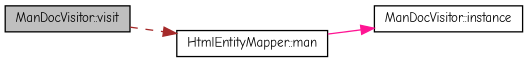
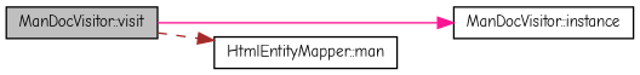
  digraph {
    fontname="Comic Neue"
    rankdir=LR
    node [color=black fillcolor=white fontname="Comic Neue" fontsize=10 shape=record style=filled]
    edge [fontname="Comic Neue" fontsize=10 labelfontname=Helvetica labelfontsize=10]
    n1 [fillcolor=grey75 fontcolor=black height=0.2 label="ManDocVisitor::visit" width=0.4]
    n2 [height=0.2 label="ManDocVisitor::instance" width=0.4]
    n3 [height=0.2 label="HtmlEntityMapper::man" width=0.4]
-   n3 -> n2 [color=deeppink style=solid]
+   n1 -> n2 [color=deeppink style=solid]
    n1 -> n3 [color=brown style=dashed]
  }
